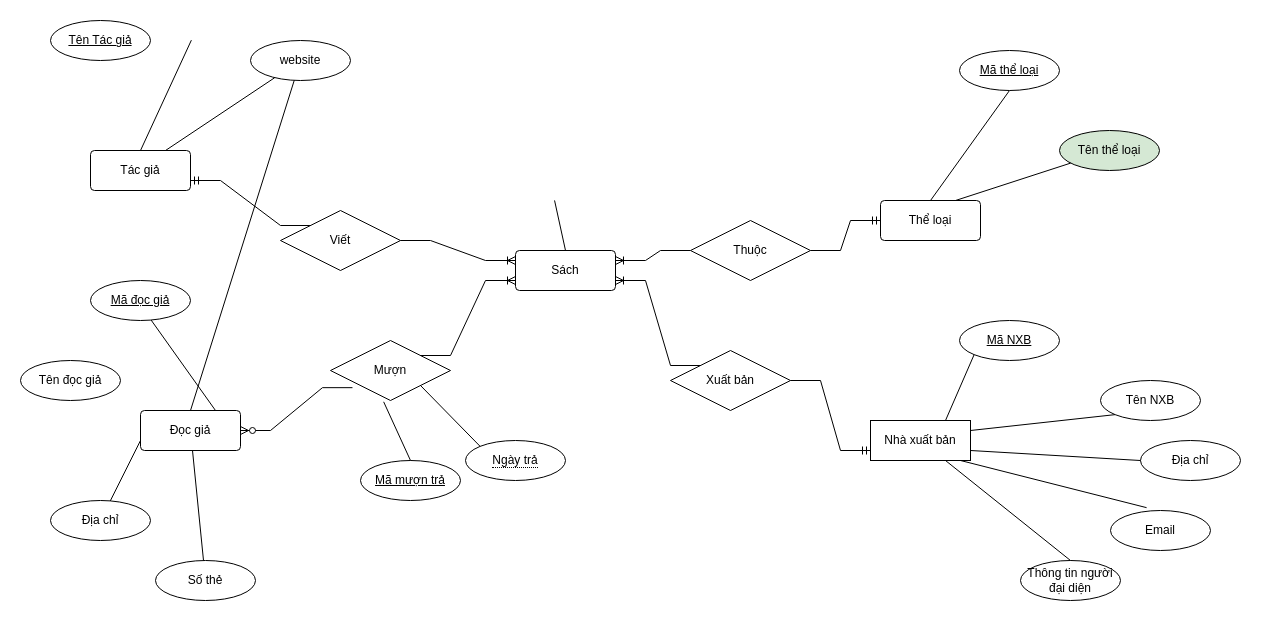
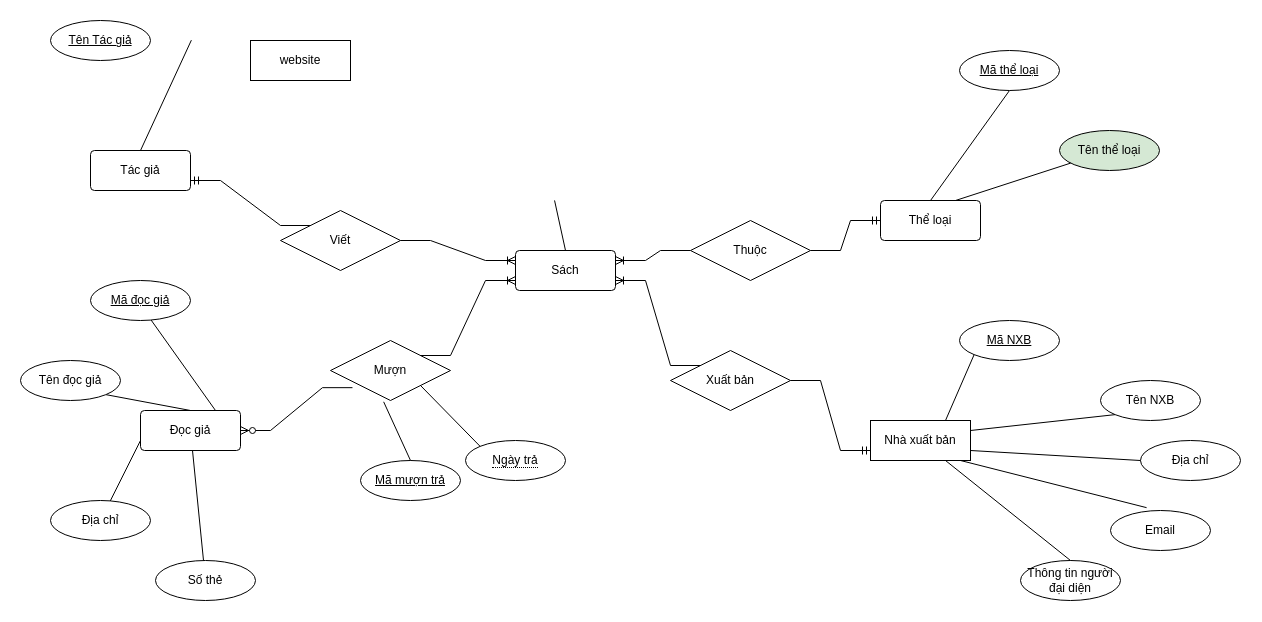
  <mxCell id="0" />
  <mxCell id="1" parent="0" />
  <mxCell id="2" value="Tác giả" style="rounded=1;arcSize=10;whiteSpace=wrap;html=1;align=center;" vertex="1" parent="1"><mxGeometry x="90" y="150" width="100" height="40" as="geometry" /></mxCell>
- <mxCell id="3" value="website" style="ellipse;whiteSpace=wrap;html=1;align=center;" vertex="1" parent="1"><mxGeometry x="250" y="40" width="100" height="40" as="geometry" /></mxCell>
+ <mxCell id="3" value="website" style="whiteSpace=wrap;html=1;align=center;rounded=0;" vertex="1" parent="1"><mxGeometry x="250" y="40" width="100" height="40" as="geometry" /></mxCell>
  <mxCell id="4" value="" style="endArrow=none;html=1;rounded=0;exitX=0.5;exitY=0;exitDx=0;exitDy=0;" edge="1" parent="1" source="2"><mxGeometry relative="1" as="geometry"><mxPoint x="380" y="360" as="sourcePoint" /><mxPoint x="190.883" y="39.665" as="targetPoint" /></mxGeometry></mxCell>
- <mxCell id="5" value="" style="endArrow=none;html=1;rounded=0;exitX=0.75;exitY=0;exitDx=0;exitDy=0;" edge="1" parent="1" source="2" target="3"><mxGeometry relative="1" as="geometry"><mxPoint x="390" y="370" as="sourcePoint" /><mxPoint x="550" y="370" as="targetPoint" /></mxGeometry></mxCell>
  <mxCell id="6" value="Sách" style="rounded=1;arcSize=10;whiteSpace=wrap;html=1;align=center;" vertex="1" parent="1"><mxGeometry x="515" y="250" width="100" height="40" as="geometry" /></mxCell>
  <mxCell id="7" value="" style="endArrow=none;html=1;rounded=0;exitX=0.5;exitY=0;exitDx=0;exitDy=0;" edge="1" parent="1" source="6"><mxGeometry relative="1" as="geometry"><mxPoint x="950" y="400" as="sourcePoint" /><mxPoint x="554.054" y="199.934" as="targetPoint" /></mxGeometry></mxCell>
  <mxCell id="8" value="Đọc giả" style="rounded=1;arcSize=10;whiteSpace=wrap;html=1;align=center;" vertex="1" parent="1"><mxGeometry y="410" width="100" height="40" as="geometry" x="140" /></mxCell>
  <mxCell id="9" value="Địa chỉ" style="ellipse;whiteSpace=wrap;html=1;align=center;" vertex="1" parent="1"><mxGeometry x="50" y="500" width="100" height="40" as="geometry" /></mxCell>
  <mxCell id="10" value="Số thẻ" style="ellipse;whiteSpace=wrap;html=1;align=center;" vertex="1" parent="1"><mxGeometry x="155" y="560" width="100" height="40" as="geometry" /></mxCell>
  <mxCell id="11" value="" style="endArrow=none;html=1;rounded=0;entryX=0;entryY=0.75;entryDx=0;entryDy=0;" edge="1" parent="1" source="9" target="8"><mxGeometry relative="1" as="geometry"><mxPoint x="240" y="409.5" as="sourcePoint" /><mxPoint x="400" y="409.5" as="targetPoint" /></mxGeometry></mxCell>
  <mxCell id="12" value="" style="endArrow=none;html=1;rounded=0;" edge="1" parent="1" source="8" target="10"><mxGeometry relative="1" as="geometry"><mxPoint x="415" y="490" as="sourcePoint" /><mxPoint x="575" y="490" as="targetPoint" /></mxGeometry></mxCell>
- <mxCell id="13" value="" style="endArrow=none;html=1;rounded=0;exitX=0.5;exitY=0;exitDx=0;exitDy=0;" edge="1" parent="1" source="8" target="3"><mxGeometry relative="1" as="geometry"><mxPoint x="500" y="650" as="sourcePoint" /><mxPoint x="112.633" y="390.449" as="targetPoint" /></mxGeometry></mxCell>
+ <mxCell id="13" value="" style="endArrow=none;html=1;rounded=0;exitX=0.5;exitY=0;exitDx=0;exitDy=0;entryX=1;entryY=1;entryDx=0;entryDy=0;" edge="1" parent="1" source="8" target="40"><mxGeometry relative="1" as="geometry"><mxPoint x="500" y="650" as="sourcePoint" /><mxPoint x="112.633" y="390.449" as="targetPoint" /></mxGeometry></mxCell>
  <mxCell id="14" value="" style="endArrow=none;html=1;rounded=0;exitX=0.75;exitY=0;exitDx=0;exitDy=0;entryX=0.602;entryY=0.974;entryDx=0;entryDy=0;entryPerimeter=0;" edge="1" parent="1" source="8" target="31"><mxGeometry relative="1" as="geometry"><mxPoint x="510" y="660" as="sourcePoint" /><mxPoint x="161.51" y="319.463" as="targetPoint" /></mxGeometry></mxCell>
  <mxCell id="15" value="Thể loại" style="rounded=1;arcSize=10;whiteSpace=wrap;html=1;align=center;" vertex="1" parent="1"><mxGeometry x="880" y="200" width="100" height="40" as="geometry" /></mxCell>
  <mxCell id="16" value="Tên thể loại" style="ellipse;whiteSpace=wrap;html=1;align=center;fillColor=#d5e8d4;" vertex="1" parent="1"><mxGeometry x="1059" y="130" width="100" height="40" as="geometry" /></mxCell>
  <mxCell id="17" value="" style="endArrow=none;html=1;rounded=0;exitX=0.5;exitY=0;exitDx=0;exitDy=0;entryX=0.5;entryY=1;entryDx=0;entryDy=0;" edge="1" parent="1" source="15" target="30"><mxGeometry relative="1" as="geometry"><mxPoint x="1090" y="410" as="sourcePoint" /><mxPoint x="1010.619" y="118.6" as="targetPoint" /></mxGeometry></mxCell>
  <mxCell id="18" value="" style="endArrow=none;html=1;rounded=0;exitX=0.75;exitY=0;exitDx=0;exitDy=0;" edge="1" parent="1" source="15" target="16"><mxGeometry relative="1" as="geometry"><mxPoint x="1100" y="420" as="sourcePoint" /><mxPoint x="1260" y="420" as="targetPoint" /></mxGeometry></mxCell>
  <mxCell id="19" value="" style="edgeStyle=entityRelationEdgeStyle;fontSize=12;html=1;endArrow=ERmandOne;rounded=0;exitX=0;exitY=0;exitDx=0;exitDy=0;entryX=1;entryY=0.75;entryDx=0;entryDy=0;" edge="1" parent="1" source="23" target="2"><mxGeometry width="100" height="100" relative="1" as="geometry"><mxPoint x="260" y="235" as="sourcePoint" /><mxPoint x="610" y="330" as="targetPoint" /></mxGeometry></mxCell>
  <mxCell id="20" style="edgeStyle=orthogonalEdgeStyle;rounded=0;orthogonalLoop=1;jettySize=auto;html=1;exitX=0.5;exitY=1;exitDx=0;exitDy=0;" edge="1" parent="1"><mxGeometry relative="1" as="geometry"><mxPoint x="550" y="200" as="sourcePoint" /><mxPoint x="550" y="200" as="targetPoint" /></mxGeometry></mxCell>
  <mxCell id="21" value="" style="edgeStyle=entityRelationEdgeStyle;fontSize=12;html=1;endArrow=ERoneToMany;rounded=0;entryX=1;entryY=0.25;entryDx=0;entryDy=0;" edge="1" parent="1" source="24" target="6"><mxGeometry width="100" height="100" relative="1" as="geometry"><mxPoint x="670" y="230" as="sourcePoint" /><mxPoint x="660" y="200" as="targetPoint" /></mxGeometry></mxCell>
  <mxCell id="22" value="" style="edgeStyle=entityRelationEdgeStyle;fontSize=12;html=1;endArrow=ERmandOne;rounded=0;" edge="1" parent="1" source="24" target="15"><mxGeometry width="100" height="100" relative="1" as="geometry"><mxPoint x="810" y="230" as="sourcePoint" /><mxPoint x="560" y="350" as="targetPoint" /></mxGeometry></mxCell>
  <mxCell id="23" value="Viết" style="shape=rhombus;perimeter=rhombusPerimeter;whiteSpace=wrap;html=1;align=center;" vertex="1" parent="1"><mxGeometry x="280" y="210" width="120" height="60" as="geometry" /></mxCell>
  <mxCell id="24" value="Thuộc" style="shape=rhombus;perimeter=rhombusPerimeter;whiteSpace=wrap;html=1;align=center;" vertex="1" parent="1"><mxGeometry x="690" y="220" width="120" height="60" as="geometry" /></mxCell>
  <mxCell id="25" value="Mượn" style="shape=rhombus;perimeter=rhombusPerimeter;whiteSpace=wrap;html=1;align=center;" vertex="1" parent="1"><mxGeometry x="330" y="340" width="120" height="60" as="geometry" /></mxCell>
  <mxCell id="26" value="" style="edgeStyle=entityRelationEdgeStyle;fontSize=12;html=1;endArrow=ERoneToMany;rounded=0;entryX=0;entryY=0.25;entryDx=0;entryDy=0;exitX=1;exitY=0.5;exitDx=0;exitDy=0;" edge="1" parent="1" source="23" target="6"><mxGeometry width="100" height="100" relative="1" as="geometry"><mxPoint x="460" y="450" as="sourcePoint" /><mxPoint x="560" y="350" as="targetPoint" /></mxGeometry></mxCell>
  <mxCell id="27" value="" style="edgeStyle=entityRelationEdgeStyle;fontSize=12;html=1;endArrow=ERzeroToMany;endFill=1;rounded=0;exitX=0.183;exitY=0.786;exitDx=0;exitDy=0;entryX=1;entryY=0.5;entryDx=0;entryDy=0;exitPerimeter=0;" edge="1" parent="1" source="25" target="8"><mxGeometry width="100" height="100" relative="1" as="geometry"><mxPoint x="420" y="390" as="sourcePoint" /><mxPoint x="520" y="290" as="targetPoint" /></mxGeometry></mxCell>
  <mxCell id="28" value="" style="edgeStyle=entityRelationEdgeStyle;fontSize=12;html=1;endArrow=ERoneToMany;rounded=0;entryX=0;entryY=0.75;entryDx=0;entryDy=0;exitX=1;exitY=0;exitDx=0;exitDy=0;" edge="1" parent="1" source="25" target="6"><mxGeometry width="100" height="100" relative="1" as="geometry"><mxPoint x="460" y="450" as="sourcePoint" /><mxPoint x="560" y="350" as="targetPoint" /></mxGeometry></mxCell>
  <mxCell id="29" value="Tên Tác giả" style="ellipse;whiteSpace=wrap;html=1;align=center;fontStyle=4;" vertex="1" parent="1"><mxGeometry x="50" y="20" width="100" height="40" as="geometry" /></mxCell>
  <mxCell id="30" value="Mã thể loại" style="ellipse;whiteSpace=wrap;html=1;align=center;fontStyle=4;" vertex="1" parent="1"><mxGeometry x="959" y="50" width="100" height="40" as="geometry" /></mxCell>
  <mxCell id="31" value="Mã đọc giả" style="ellipse;whiteSpace=wrap;html=1;align=center;fontStyle=4;" vertex="1" parent="1"><mxGeometry x="90" y="280" width="100" height="40" as="geometry" /></mxCell>
  <mxCell id="32" value="&lt;span style=&quot;border-bottom: 1px dotted&quot;&gt;Ngày trả&lt;/span&gt;" style="ellipse;whiteSpace=wrap;html=1;align=center;" vertex="1" parent="1"><mxGeometry x="465" y="440" width="100" height="40" as="geometry" /></mxCell>
  <mxCell id="33" value="Mã mượn trả" style="ellipse;whiteSpace=wrap;html=1;align=center;fontStyle=4;" vertex="1" parent="1"><mxGeometry x="360" y="460" width="100" height="40" as="geometry" /></mxCell>
  <mxCell id="34" value="" style="endArrow=none;html=1;rounded=0;entryX=0.5;entryY=0;entryDx=0;entryDy=0;exitX=0.443;exitY=1.022;exitDx=0;exitDy=0;exitPerimeter=0;" edge="1" parent="1" source="25" target="33"><mxGeometry relative="1" as="geometry"><mxPoint x="430" y="400" as="sourcePoint" /><mxPoint x="590" y="400" as="targetPoint" /></mxGeometry></mxCell>
  <mxCell id="35" value="" style="endArrow=none;html=1;rounded=0;exitX=1;exitY=1;exitDx=0;exitDy=0;entryX=0;entryY=0;entryDx=0;entryDy=0;" edge="1" parent="1" source="25" target="32"><mxGeometry relative="1" as="geometry"><mxPoint x="430" y="400" as="sourcePoint" /><mxPoint x="590" y="400" as="targetPoint" /></mxGeometry></mxCell>
  <mxCell id="36" value="Nhà xuất bản" style="whiteSpace=wrap;html=1;align=center;" vertex="1" parent="1"><mxGeometry x="870" y="420" width="100" height="40" as="geometry" /></mxCell>
  <mxCell id="37" value="Xuất bản" style="shape=rhombus;perimeter=rhombusPerimeter;whiteSpace=wrap;html=1;align=center;" vertex="1" parent="1"><mxGeometry x="670" y="350" width="120" height="60" as="geometry" /></mxCell>
  <mxCell id="38" value="" style="edgeStyle=entityRelationEdgeStyle;fontSize=12;html=1;endArrow=ERmandOne;rounded=0;entryX=0;entryY=0.75;entryDx=0;entryDy=0;" edge="1" parent="1" source="37" target="36"><mxGeometry width="100" height="100" relative="1" as="geometry"><mxPoint x="830" y="440" as="sourcePoint" /><mxPoint x="560" y="350" as="targetPoint" /></mxGeometry></mxCell>
  <mxCell id="39" value="" style="edgeStyle=entityRelationEdgeStyle;fontSize=12;html=1;endArrow=ERoneToMany;rounded=0;exitX=0;exitY=0;exitDx=0;exitDy=0;entryX=1;entryY=0.75;entryDx=0;entryDy=0;" edge="1" parent="1" source="37" target="6"><mxGeometry width="100" height="100" relative="1" as="geometry"><mxPoint x="460" y="450" as="sourcePoint" /><mxPoint x="710" y="300" as="targetPoint" /></mxGeometry></mxCell>
  <mxCell id="40" value="Tên đọc giả" style="ellipse;whiteSpace=wrap;html=1;align=center;" vertex="1" parent="1"><mxGeometry x="20" y="360" width="100" height="40" as="geometry" /></mxCell>
  <mxCell id="41" value="Tên NXB" style="ellipse;whiteSpace=wrap;html=1;align=center;" vertex="1" parent="1"><mxGeometry x="1100" y="380" width="100" height="40" as="geometry" /></mxCell>
  <mxCell id="42" value="Địa chỉ" style="ellipse;whiteSpace=wrap;html=1;align=center;" vertex="1" parent="1"><mxGeometry x="1140" y="440" width="100" height="40" as="geometry" /></mxCell>
  <mxCell id="43" value="Email" style="ellipse;whiteSpace=wrap;html=1;align=center;" vertex="1" parent="1"><mxGeometry x="1110" y="510" width="100" height="40" as="geometry" /></mxCell>
  <mxCell id="44" value="Mã NXB" style="ellipse;whiteSpace=wrap;html=1;align=center;fontStyle=4;" vertex="1" parent="1"><mxGeometry x="959" y="320" width="100" height="40" as="geometry" /></mxCell>
  <mxCell id="45" value="Thông tin người đại diện" style="ellipse;whiteSpace=wrap;html=1;align=center;" vertex="1" parent="1"><mxGeometry x="1020" y="560" width="100" height="40" as="geometry" /></mxCell>
  <mxCell id="46" value="" style="endArrow=none;html=1;rounded=0;entryX=0;entryY=1;entryDx=0;entryDy=0;exitX=0.75;exitY=0;exitDx=0;exitDy=0;" edge="1" parent="1" source="36" target="44"><mxGeometry relative="1" as="geometry"><mxPoint x="430" y="390" as="sourcePoint" /><mxPoint x="590" y="390" as="targetPoint" /></mxGeometry></mxCell>
  <mxCell id="47" value="" style="endArrow=none;html=1;rounded=0;entryX=0;entryY=1;entryDx=0;entryDy=0;exitX=1;exitY=0.25;exitDx=0;exitDy=0;" edge="1" parent="1" source="36" target="41"><mxGeometry relative="1" as="geometry"><mxPoint x="440" y="400" as="sourcePoint" /><mxPoint x="600" y="400" as="targetPoint" /></mxGeometry></mxCell>
  <mxCell id="48" value="" style="endArrow=none;html=1;rounded=0;entryX=0;entryY=0.5;entryDx=0;entryDy=0;exitX=1;exitY=0.75;exitDx=0;exitDy=0;" edge="1" parent="1" source="36" target="42"><mxGeometry relative="1" as="geometry"><mxPoint x="450" y="410" as="sourcePoint" /><mxPoint x="610" y="410" as="targetPoint" /></mxGeometry></mxCell>
  <mxCell id="49" value="" style="endArrow=none;html=1;rounded=0;entryX=0.361;entryY=-0.071;entryDx=0;entryDy=0;entryPerimeter=0;exitX=0.9;exitY=1;exitDx=0;exitDy=0;exitPerimeter=0;" edge="1" parent="1" source="36" target="43"><mxGeometry relative="1" as="geometry"><mxPoint x="460" y="420" as="sourcePoint" /><mxPoint x="620" y="420" as="targetPoint" /></mxGeometry></mxCell>
  <mxCell id="50" value="" style="endArrow=none;html=1;rounded=0;entryX=0.5;entryY=0;entryDx=0;entryDy=0;exitX=0.75;exitY=1;exitDx=0;exitDy=0;" edge="1" parent="1" source="36" target="45"><mxGeometry relative="1" as="geometry"><mxPoint x="470" y="430" as="sourcePoint" /><mxPoint x="630" y="430" as="targetPoint" /></mxGeometry></mxCell>
